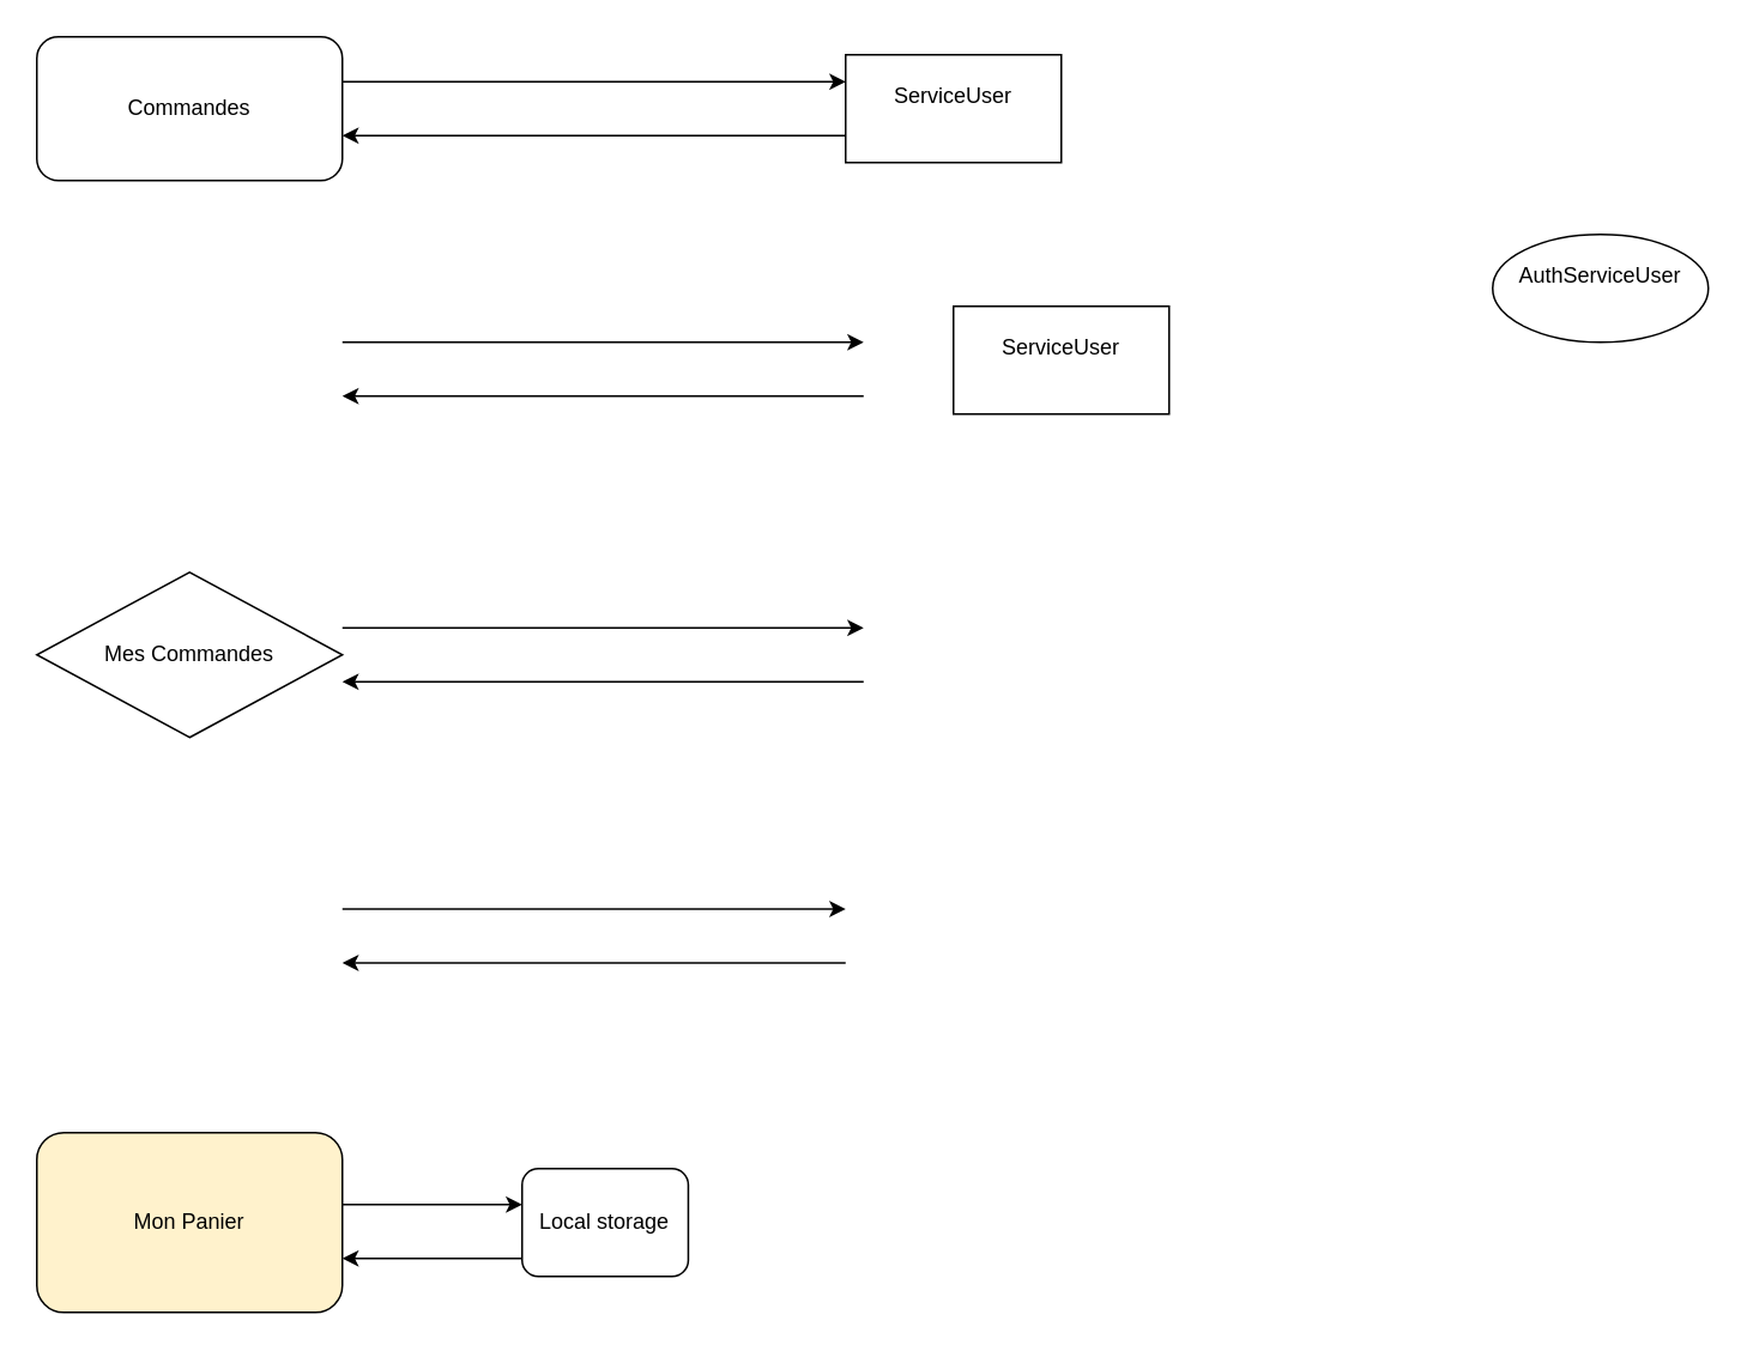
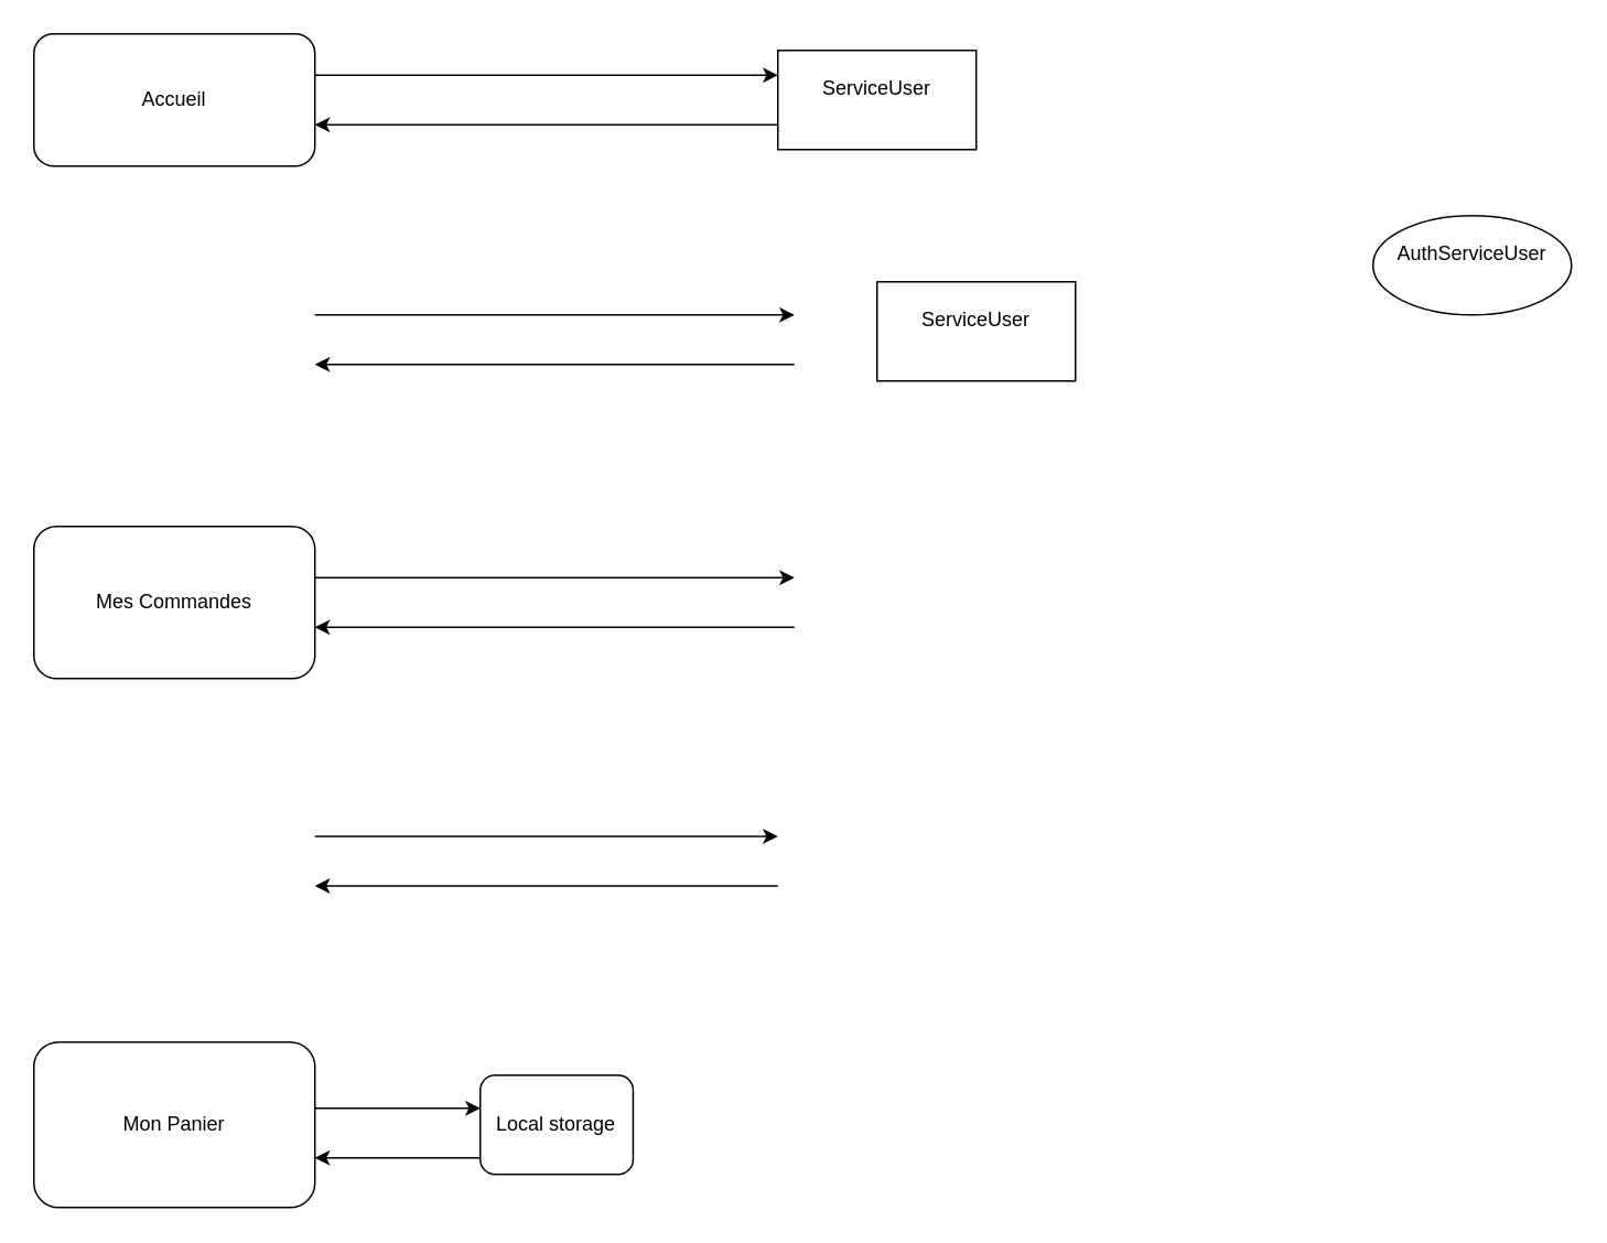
  <mxCell id="0" />
  <mxCell id="1" parent="0" />
- <mxCell id="2" value="Commandes" style="rounded=1;whiteSpace=wrap;html=1;flipV=1;flipH=0;" parent="1" vertex="1"><mxGeometry x="20" y="20" width="170" height="80" as="geometry" /></mxCell>
- <mxCell id="3" value="Mes Commandes" style="rhombus;whiteSpace=wrap;html=1;flipV=1;flipH=0;" parent="1" vertex="1"><mxGeometry x="20" y="318" width="170" height="92" as="geometry" /></mxCell>
- <mxCell id="4" value="Mon Panier" style="rounded=1;whiteSpace=wrap;html=1;flipV=1;flipH=0;fillColor=#fff2cc;" parent="1" vertex="1"><mxGeometry x="20" y="630" width="170" height="100" as="geometry" /></mxCell>
+ <mxCell id="2" value="Accueil" style="rounded=1;whiteSpace=wrap;html=1;flipV=1;flipH=0;" parent="1" vertex="1"><mxGeometry x="20" y="20" width="170" height="80" as="geometry" /></mxCell>
+ <mxCell id="3" value="Mes Commandes" style="rounded=1;whiteSpace=wrap;html=1;flipV=1;flipH=0;" parent="1" vertex="1"><mxGeometry x="20" y="318" width="170" height="92" as="geometry" /></mxCell>
+ <mxCell id="4" value="Mon Panier" style="rounded=1;whiteSpace=wrap;html=1;flipV=1;flipH=0;" parent="1" vertex="1"><mxGeometry x="20" y="630" width="170" height="100" as="geometry" /></mxCell>
  <mxCell id="5" value="" style="group" parent="1" vertex="1" connectable="0"><mxGeometry x="190" y="45" width="280" height="30" as="geometry" /></mxCell>
  <mxCell id="6" value="" style="endArrow=classic;html=1;rounded=0;" parent="5" edge="1"><mxGeometry width="50" height="50" relative="1" as="geometry"><mxPoint as="sourcePoint" /><mxPoint x="280" as="targetPoint" /></mxGeometry></mxCell>
  <mxCell id="7" value="" style="endArrow=classic;html=1;rounded=0;" parent="5" edge="1"><mxGeometry width="50" height="50" relative="1" as="geometry"><mxPoint x="280" y="30" as="sourcePoint" /><mxPoint y="30" as="targetPoint" /></mxGeometry></mxCell>
  <mxCell id="8" value="" style="group" parent="1" vertex="1" connectable="0"><mxGeometry x="190" y="349" width="290" height="30" as="geometry" /></mxCell>
  <mxCell id="9" value="" style="endArrow=classic;html=1;rounded=0;" parent="8" edge="1"><mxGeometry width="50" height="50" relative="1" as="geometry"><mxPoint as="sourcePoint" /><mxPoint x="290" as="targetPoint" /></mxGeometry></mxCell>
  <mxCell id="10" value="" style="endArrow=classic;html=1;rounded=0;" parent="8" edge="1"><mxGeometry width="50" height="50" relative="1" as="geometry"><mxPoint x="290" y="30" as="sourcePoint" /><mxPoint y="30" as="targetPoint" /></mxGeometry></mxCell>
  <mxCell id="11" value="" style="group" parent="1" vertex="1" connectable="0"><mxGeometry x="190" y="505.5" width="280" height="30" as="geometry" /></mxCell>
  <mxCell id="12" value="" style="endArrow=classic;html=1;rounded=0;" parent="11" edge="1"><mxGeometry width="50" height="50" relative="1" as="geometry"><mxPoint as="sourcePoint" /><mxPoint x="280" as="targetPoint" /></mxGeometry></mxCell>
  <mxCell id="13" value="" style="endArrow=classic;html=1;rounded=0;" parent="11" edge="1"><mxGeometry width="50" height="50" relative="1" as="geometry"><mxPoint x="280" y="30" as="sourcePoint" /><mxPoint y="30" as="targetPoint" /></mxGeometry></mxCell>
  <mxCell id="14" value="" style="group" parent="1" vertex="1" connectable="0"><mxGeometry x="190" y="670" width="110" height="45" as="geometry" /></mxCell>
  <mxCell id="15" value="" style="endArrow=classic;html=1;rounded=0;" parent="14" edge="1"><mxGeometry width="50" height="50" relative="1" as="geometry"><mxPoint as="sourcePoint" /><mxPoint x="100" as="targetPoint" /></mxGeometry></mxCell>
  <mxCell id="16" value="" style="endArrow=classic;html=1;rounded=0;" parent="14" edge="1"><mxGeometry width="50" height="50" relative="1" as="geometry"><mxPoint x="100" y="30" as="sourcePoint" /><mxPoint y="30" as="targetPoint" /></mxGeometry></mxCell>
  <mxCell id="17" value="" style="group" parent="1" vertex="1" connectable="0"><mxGeometry x="190" y="190" width="290" height="30" as="geometry" /></mxCell>
  <mxCell id="18" value="" style="endArrow=classic;html=1;rounded=0;" parent="17" edge="1"><mxGeometry width="50" height="50" relative="1" as="geometry"><mxPoint as="sourcePoint" /><mxPoint x="290" as="targetPoint" /></mxGeometry></mxCell>
  <mxCell id="19" value="" style="endArrow=classic;html=1;rounded=0;" parent="17" edge="1"><mxGeometry width="50" height="50" relative="1" as="geometry"><mxPoint x="290" y="30" as="sourcePoint" /><mxPoint y="30" as="targetPoint" /></mxGeometry></mxCell>
  <mxCell id="20" value="ServiceUser&lt;div&gt;&lt;br&gt;&lt;/div&gt;" style="rounded=0;whiteSpace=wrap;html=1;" parent="1" vertex="1"><mxGeometry x="470" y="30" width="120" height="60" as="geometry" /></mxCell>
  <mxCell id="21" value="ServiceUser&lt;div&gt;&lt;br&gt;&lt;/div&gt;" style="rounded=0;whiteSpace=wrap;html=1;" vertex="1" parent="1"><mxGeometry x="530" y="170" width="120" height="60" as="geometry" /></mxCell>
  <mxCell id="22" value="AuthServiceUser&lt;div&gt;&lt;br&gt;&lt;/div&gt;" style="ellipse;whiteSpace=wrap;html=1;" vertex="1" parent="1"><mxGeometry x="830" y="130" width="120" height="60" as="geometry" /></mxCell>
  <mxCell id="23" value="Local storage" style="rounded=1;whiteSpace=wrap;html=1;" parent="1" vertex="1"><mxGeometry x="290" y="650" width="92.46" height="60" as="geometry" /></mxCell>
